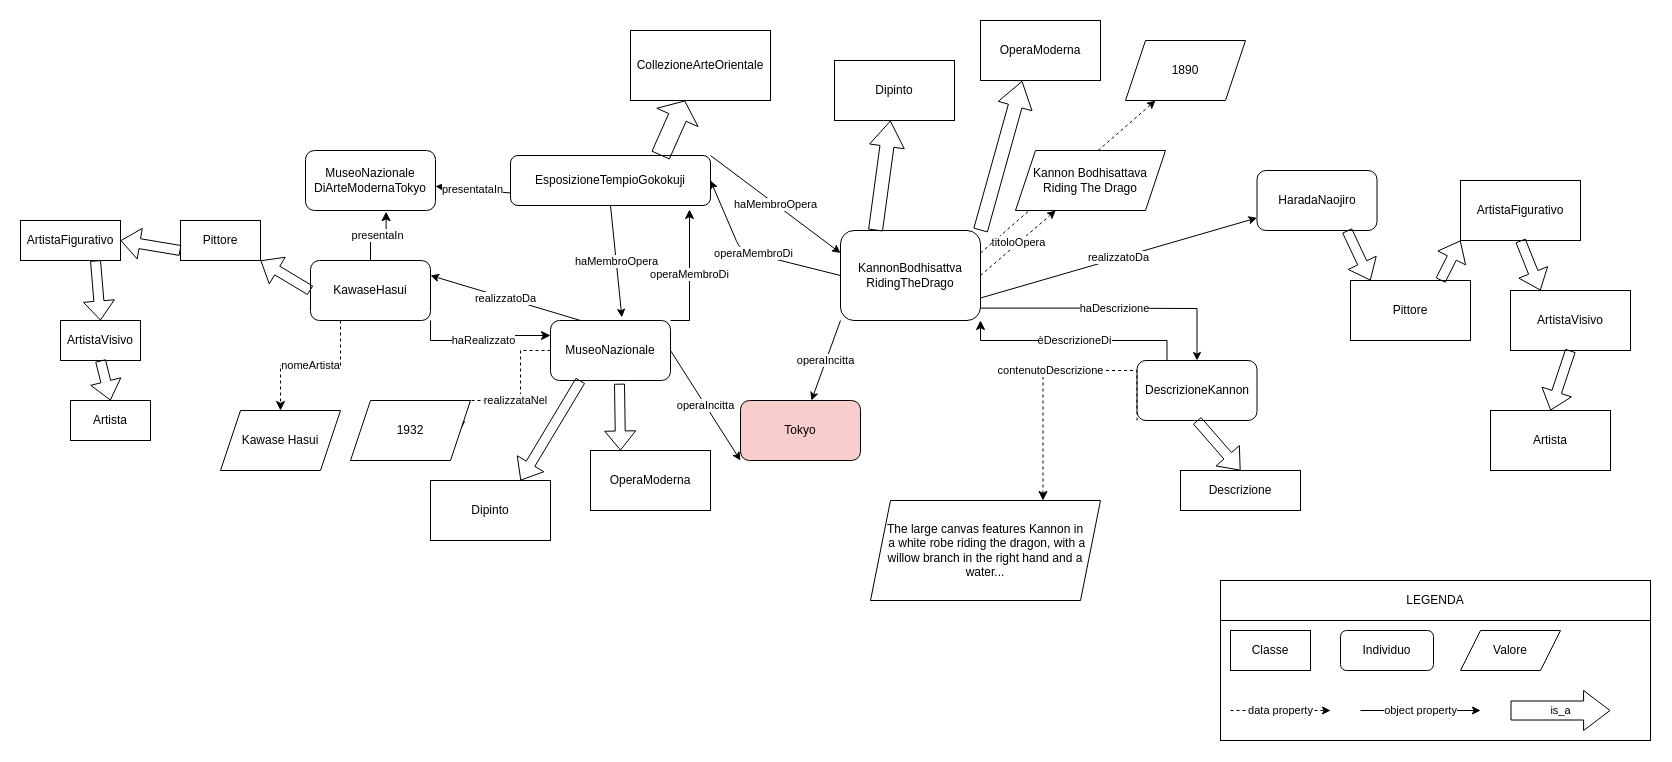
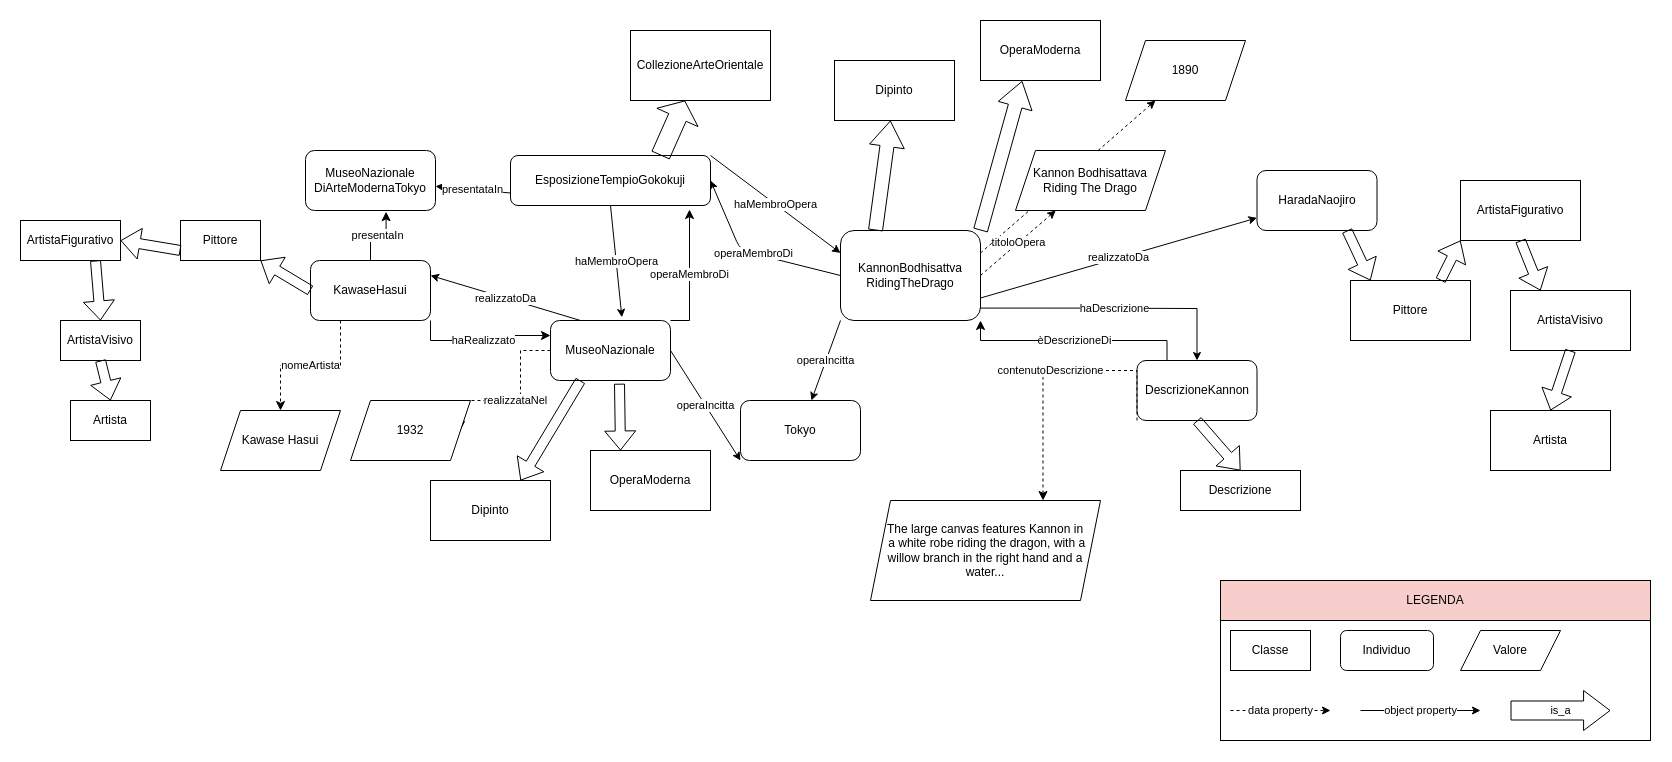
  <mxCell id="0" />
  <mxCell id="1" parent="0" />
  <mxCell id="2" value="haDescrizione" style="edgeStyle=orthogonalEdgeStyle;rounded=0;orthogonalLoop=1;jettySize=auto;html=1;exitX=0.996;exitY=0.862;exitDx=0;exitDy=0;exitPerimeter=0;" edge="1" parent="1" source="3" target="6"><mxGeometry relative="1" as="geometry"><Array as="points"><mxPoint x="1080" y="308" /><mxPoint x="1197" y="308" /></Array></mxGeometry></mxCell>
  <mxCell id="3" value="KannonBodhisattva&lt;br&gt;RidingTheDrago" style="rounded=1;whiteSpace=wrap;html=1;" vertex="1" parent="1"><mxGeometry x="840" y="230" width="140" height="90" as="geometry" /></mxCell>
  <mxCell id="4" value="" style="shape=flexArrow;endArrow=classic;html=1;width=14;endSize=8.2;exitX=0.25;exitY=0;exitDx=0;exitDy=0;" edge="1" parent="1" source="3" target="15"><mxGeometry width="50" height="50" relative="1" as="geometry"><mxPoint x="910" y="110" as="sourcePoint" /><mxPoint x="930" y="40" as="targetPoint" /><Array as="points" /></mxGeometry></mxCell>
  <mxCell id="5" value="èDescrizioneDi" style="edgeStyle=orthogonalEdgeStyle;rounded=0;orthogonalLoop=1;jettySize=auto;html=1;exitX=0.25;exitY=0;exitDx=0;exitDy=0;entryX=1;entryY=1;entryDx=0;entryDy=0;endSize=7;" edge="1" parent="1" source="6" target="3"><mxGeometry relative="1" as="geometry" /></mxCell>
  <mxCell id="6" value="DescrizioneKannon" style="rounded=1;whiteSpace=wrap;html=1;" vertex="1" parent="1"><mxGeometry x="1136.5" y="360" width="120" height="60" as="geometry" /></mxCell>
- <mxCell id="7" value="LEGENDA" style="rounded=0;whiteSpace=wrap;html=1;" vertex="1" parent="1"><mxGeometry x="1220" y="580" width="430" height="40" as="geometry" /></mxCell>
+ <mxCell id="7" value="LEGENDA" style="rounded=0;whiteSpace=wrap;html=1;fillColor=#f8cecc;" vertex="1" parent="1"><mxGeometry x="1220" y="580" width="430" height="40" as="geometry" /></mxCell>
  <mxCell id="8" value="" style="rounded=0;whiteSpace=wrap;html=1;" vertex="1" parent="1"><mxGeometry x="1220" y="620" width="430" height="120" as="geometry" /></mxCell>
  <mxCell id="9" value="Classe" style="rounded=0;whiteSpace=wrap;html=1;" vertex="1" parent="1"><mxGeometry x="1230" y="630" width="80" height="40" as="geometry" /></mxCell>
  <mxCell id="10" value="Individuo" style="rounded=1;whiteSpace=wrap;html=1;" vertex="1" parent="1"><mxGeometry x="1340" y="630" width="93" height="40" as="geometry" /></mxCell>
  <mxCell id="11" value="Valore" style="shape=parallelogram;perimeter=parallelogramPerimeter;whiteSpace=wrap;html=1;fixedSize=1;" vertex="1" parent="1"><mxGeometry x="1460" y="630" width="100" height="40" as="geometry" /></mxCell>
  <mxCell id="12" value="data property" style="endArrow=classic;html=1;dashed=1;" edge="1" parent="1"><mxGeometry width="50" height="50" relative="1" as="geometry"><mxPoint x="1230" y="710" as="sourcePoint" /><mxPoint x="1330" y="710" as="targetPoint" /></mxGeometry></mxCell>
  <mxCell id="13" value="object property" style="endArrow=classic;html=1;" edge="1" parent="1"><mxGeometry width="50" height="50" relative="1" as="geometry"><mxPoint x="1360" y="710" as="sourcePoint" /><mxPoint x="1480" y="710" as="targetPoint" /></mxGeometry></mxCell>
  <mxCell id="14" value="is_a" style="shape=flexArrow;endArrow=classic;html=1;width=19;endSize=8.47;" edge="1" parent="1"><mxGeometry width="50" height="50" relative="1" as="geometry"><mxPoint x="1510" y="710" as="sourcePoint" /><mxPoint x="1610" y="710" as="targetPoint" /></mxGeometry></mxCell>
  <mxCell id="15" value="Dipinto" style="rounded=0;whiteSpace=wrap;html=1;" vertex="1" parent="1"><mxGeometry x="834" y="60" width="120" height="60" as="geometry" /></mxCell>
  <mxCell id="16" value="OperaModerna" style="rounded=0;whiteSpace=wrap;html=1;" vertex="1" parent="1"><mxGeometry x="980" y="20" width="120" height="60" as="geometry" /></mxCell>
  <mxCell id="17" value="" style="shape=flexArrow;endArrow=classic;html=1;width=14;endSize=8.2;entryX=0.347;entryY=1.007;entryDx=0;entryDy=0;entryPerimeter=0;exitX=1;exitY=0;exitDx=0;exitDy=0;" edge="1" parent="1" source="3" target="16"><mxGeometry width="50" height="50" relative="1" as="geometry"><mxPoint x="1020" y="100" as="sourcePoint" /><mxPoint x="1015" y="30" as="targetPoint" /><Array as="points" /></mxGeometry></mxCell>
  <mxCell id="18" value="realizzatoDa" style="endArrow=classic;html=1;exitX=1;exitY=0.75;exitDx=0;exitDy=0;" edge="1" parent="1" source="3" target="19"><mxGeometry width="50" height="50" relative="1" as="geometry"><mxPoint x="1080" y="200" as="sourcePoint" /><mxPoint x="1150" y="220" as="targetPoint" /></mxGeometry></mxCell>
  <mxCell id="19" value="HaradaNaojiro" style="rounded=1;whiteSpace=wrap;html=1;" vertex="1" parent="1"><mxGeometry x="1256.5" y="170" width="120" height="60" as="geometry" /></mxCell>
  <mxCell id="20" value="operaIncitta" style="endArrow=classic;html=1;exitX=0;exitY=1;exitDx=0;exitDy=0;" edge="1" parent="1" source="3" target="21"><mxGeometry width="50" height="50" relative="1" as="geometry"><mxPoint x="1080" y="200" as="sourcePoint" /><mxPoint x="810" y="270" as="targetPoint" /></mxGeometry></mxCell>
- <mxCell id="21" value="Tokyo" style="rounded=1;whiteSpace=wrap;html=1;fillColor=#f8cecc;" vertex="1" parent="1"><mxGeometry x="740" y="400" width="120" height="60" as="geometry" /></mxCell>
+ <mxCell id="21" value="Tokyo" style="rounded=1;whiteSpace=wrap;html=1;" vertex="1" parent="1"><mxGeometry x="740" y="400" width="120" height="60" as="geometry" /></mxCell>
  <mxCell id="22" value="EsposizioneTempioGokokuji" style="rounded=1;whiteSpace=wrap;html=1;" vertex="1" parent="1"><mxGeometry x="510" y="155" width="200" height="50" as="geometry" /></mxCell>
  <mxCell id="23" value="operaMembroDi" style="endArrow=classic;html=1;exitX=0;exitY=0.5;exitDx=0;exitDy=0;entryX=1;entryY=0.5;entryDx=0;entryDy=0;" edge="1" parent="1" source="3" target="22"><mxGeometry width="50" height="50" relative="1" as="geometry"><mxPoint x="1080" y="270" as="sourcePoint" /><mxPoint x="1130" y="220" as="targetPoint" /><Array as="points"><mxPoint x="740" y="250" /></Array></mxGeometry></mxCell>
  <mxCell id="24" value="1890" style="shape=parallelogram;perimeter=parallelogramPerimeter;whiteSpace=wrap;html=1;fixedSize=1;" vertex="1" parent="1"><mxGeometry x="1125" y="40" width="120" height="60" as="geometry" /></mxCell>
  <mxCell id="25" value="realizzataNel" style="endArrow=classic;html=1;entryX=0.25;entryY=1;entryDx=0;entryDy=0;dashed=1;exitX=1;exitY=0.25;exitDx=0;exitDy=0;" edge="1" parent="1" source="3" target="24"><mxGeometry width="50" height="50" relative="1" as="geometry"><mxPoint x="1060" y="120" as="sourcePoint" /><mxPoint x="1110" y="70" as="targetPoint" /></mxGeometry></mxCell>
  <mxCell id="26" value="titoloOpera" style="endArrow=classic;html=1;dashed=1;exitX=1;exitY=0.5;exitDx=0;exitDy=0;" edge="1" parent="1" source="3" target="27"><mxGeometry width="50" height="50" relative="1" as="geometry"><mxPoint x="1140" y="140" as="sourcePoint" /><mxPoint x="1190" y="110" as="targetPoint" /></mxGeometry></mxCell>
  <mxCell id="27" value="Kannon Bodhisattava Riding The Drago" style="shape=parallelogram;perimeter=parallelogramPerimeter;whiteSpace=wrap;html=1;fixedSize=1;" vertex="1" parent="1"><mxGeometry x="1015" y="150" width="150" height="60" as="geometry" /></mxCell>
  <mxCell id="28" value="" style="shape=flexArrow;endArrow=classic;html=1;exitX=0.75;exitY=0;exitDx=0;exitDy=0;endWidth=25;endSize=5.67;width=19;" edge="1" parent="1" source="22" target="29"><mxGeometry width="50" height="50" relative="1" as="geometry"><mxPoint x="950" y="270" as="sourcePoint" /><mxPoint x="630" y="50" as="targetPoint" /></mxGeometry></mxCell>
  <mxCell id="29" value="CollezioneArteOrientale" style="rounded=0;whiteSpace=wrap;html=1;" vertex="1" parent="1"><mxGeometry x="630" y="30" width="140" height="70" as="geometry" /></mxCell>
  <mxCell id="30" value="haMembroOpera" style="endArrow=classic;html=1;entryX=0;entryY=0.25;entryDx=0;entryDy=0;exitX=1;exitY=0;exitDx=0;exitDy=0;" edge="1" parent="1" source="22" target="3"><mxGeometry width="50" height="50" relative="1" as="geometry"><mxPoint x="730" y="140" as="sourcePoint" /><mxPoint x="780" y="90" as="targetPoint" /></mxGeometry></mxCell>
  <mxCell id="31" value="presentataIn" style="endArrow=classic;html=1;exitX=0;exitY=0.75;exitDx=0;exitDy=0;" edge="1" parent="1" source="22" target="32"><mxGeometry width="50" height="50" relative="1" as="geometry"><mxPoint x="950" y="260" as="sourcePoint" /><mxPoint x="530" y="240" as="targetPoint" /></mxGeometry></mxCell>
  <mxCell id="32" value="MuseoNazionale&lt;br&gt;DiArteModernaTokyo" style="rounded=1;whiteSpace=wrap;html=1;" vertex="1" parent="1"><mxGeometry x="305" y="150" width="130" height="60" as="geometry" /></mxCell>
  <mxCell id="33" value="operaMembroDi" style="edgeStyle=orthogonalEdgeStyle;rounded=0;orthogonalLoop=1;jettySize=auto;html=1;exitX=1;exitY=0;exitDx=0;exitDy=0;endSize=7;" edge="1" parent="1" source="35"><mxGeometry relative="1" as="geometry"><mxPoint x="689" y="209" as="targetPoint" /><Array as="points"><mxPoint x="689" y="320" /></Array></mxGeometry></mxCell>
  <mxCell id="34" value="realizzataNel" style="edgeStyle=orthogonalEdgeStyle;rounded=0;orthogonalLoop=1;jettySize=auto;html=1;exitX=0;exitY=0.5;exitDx=0;exitDy=0;entryX=1;entryY=0.5;entryDx=0;entryDy=0;endSize=7;dashed=1;" edge="1" parent="1" source="35" target="47"><mxGeometry relative="1" as="geometry"><Array as="points"><mxPoint x="520" y="350" /><mxPoint x="520" y="400" /></Array></mxGeometry></mxCell>
  <mxCell id="35" value="MuseoNazionale" style="rounded=1;whiteSpace=wrap;html=1;" vertex="1" parent="1"><mxGeometry x="550" y="320" width="120" height="60" as="geometry" /></mxCell>
  <mxCell id="36" value="Dipinto" style="rounded=0;whiteSpace=wrap;html=1;" vertex="1" parent="1"><mxGeometry x="430" y="480" width="120" height="60" as="geometry" /></mxCell>
  <mxCell id="37" value="OperaModerna" style="rounded=0;whiteSpace=wrap;html=1;" vertex="1" parent="1"><mxGeometry x="590" y="450" width="120" height="60" as="geometry" /></mxCell>
  <mxCell id="38" value="" style="shape=flexArrow;endArrow=classic;html=1;exitX=0.25;exitY=1;exitDx=0;exitDy=0;entryX=0.75;entryY=0;entryDx=0;entryDy=0;" edge="1" parent="1" source="35" target="36"><mxGeometry width="50" height="50" relative="1" as="geometry"><mxPoint x="420" y="50" as="sourcePoint" /><mxPoint x="470" y="0" as="targetPoint" /></mxGeometry></mxCell>
  <mxCell id="39" value="" style="shape=flexArrow;endArrow=classic;html=1;exitX=0.575;exitY=1.053;exitDx=0;exitDy=0;exitPerimeter=0;" edge="1" parent="1" source="35"><mxGeometry width="50" height="50" relative="1" as="geometry"><mxPoint x="565" y="30" as="sourcePoint" /><mxPoint x="620" y="450" as="targetPoint" /></mxGeometry></mxCell>
  <mxCell id="40" value="haMembroOpera" style="endArrow=classic;html=1;exitX=0.5;exitY=1;exitDx=0;exitDy=0;entryX=0.595;entryY=-0.053;entryDx=0;entryDy=0;entryPerimeter=0;" edge="1" parent="1" source="22" target="35"><mxGeometry width="50" height="50" relative="1" as="geometry"><mxPoint x="880" y="330" as="sourcePoint" /><mxPoint x="930" y="280" as="targetPoint" /></mxGeometry></mxCell>
  <mxCell id="41" value="operaIncitta" style="endArrow=classic;html=1;exitX=1;exitY=0.5;exitDx=0;exitDy=0;entryX=0;entryY=1;entryDx=0;entryDy=0;" edge="1" parent="1" source="35" target="21"><mxGeometry width="50" height="50" relative="1" as="geometry"><mxPoint x="880" y="330" as="sourcePoint" /><mxPoint x="930" y="280" as="targetPoint" /></mxGeometry></mxCell>
  <mxCell id="42" value="haRealizzato" style="edgeStyle=orthogonalEdgeStyle;rounded=0;orthogonalLoop=1;jettySize=auto;html=1;exitX=1;exitY=1;exitDx=0;exitDy=0;entryX=0;entryY=0.25;entryDx=0;entryDy=0;endSize=7;" edge="1" parent="1" source="45" target="35"><mxGeometry relative="1" as="geometry" /></mxCell>
  <mxCell id="43" value="presentaIn" style="edgeStyle=orthogonalEdgeStyle;rounded=0;orthogonalLoop=1;jettySize=auto;html=1;exitX=0.5;exitY=0;exitDx=0;exitDy=0;entryX=0.62;entryY=1.02;entryDx=0;entryDy=0;entryPerimeter=0;endSize=7;" edge="1" parent="1" source="45" target="32"><mxGeometry relative="1" as="geometry" /></mxCell>
  <mxCell id="44" value="nomeArtista" style="edgeStyle=orthogonalEdgeStyle;rounded=0;orthogonalLoop=1;jettySize=auto;html=1;exitX=0.25;exitY=1;exitDx=0;exitDy=0;entryX=0.5;entryY=0;entryDx=0;entryDy=0;endSize=7;dashed=1;" edge="1" parent="1" source="45" target="48"><mxGeometry relative="1" as="geometry" /></mxCell>
  <mxCell id="45" value="KawaseHasui" style="rounded=1;whiteSpace=wrap;html=1;" vertex="1" parent="1"><mxGeometry x="310" y="260" width="120" height="60" as="geometry" /></mxCell>
  <mxCell id="46" value="realizzatoDa" style="endArrow=classic;html=1;exitX=0.25;exitY=0;exitDx=0;exitDy=0;entryX=1;entryY=0.25;entryDx=0;entryDy=0;" edge="1" parent="1" source="35" target="45"><mxGeometry width="50" height="50" relative="1" as="geometry"><mxPoint x="850" y="310" as="sourcePoint" /><mxPoint x="460" y="260" as="targetPoint" /></mxGeometry></mxCell>
  <mxCell id="47" value="1932" style="shape=parallelogram;perimeter=parallelogramPerimeter;whiteSpace=wrap;html=1;fixedSize=1;" vertex="1" parent="1"><mxGeometry x="350" y="400" width="120" height="60" as="geometry" /></mxCell>
  <mxCell id="48" value="&lt;span&gt;Kawase Hasui&lt;/span&gt;" style="shape=parallelogram;perimeter=parallelogramPerimeter;whiteSpace=wrap;html=1;fixedSize=1;" vertex="1" parent="1"><mxGeometry x="220" y="410" width="120" height="60" as="geometry" /></mxCell>
  <mxCell id="49" value="Artista" style="rounded=0;whiteSpace=wrap;html=1;" vertex="1" parent="1"><mxGeometry x="70" y="400" width="80" height="40" as="geometry" /></mxCell>
  <mxCell id="50" value="ArtistaFigurativo" style="rounded=0;whiteSpace=wrap;html=1;" vertex="1" parent="1"><mxGeometry x="20" y="220" width="100" height="40" as="geometry" /></mxCell>
  <mxCell id="51" value="ArtistaVisivo" style="rounded=0;whiteSpace=wrap;html=1;" vertex="1" parent="1"><mxGeometry x="60" y="320" width="80" height="40" as="geometry" /></mxCell>
  <mxCell id="52" value="Pittore" style="rounded=0;whiteSpace=wrap;html=1;" vertex="1" parent="1"><mxGeometry x="180" y="220" width="80" height="40" as="geometry" /></mxCell>
  <mxCell id="53" value="contenutoDescrizione" style="edgeStyle=orthogonalEdgeStyle;rounded=0;orthogonalLoop=1;jettySize=auto;html=1;exitX=0;exitY=1;exitDx=0;exitDy=0;entryX=0.75;entryY=0;entryDx=0;entryDy=0;endSize=7;dashed=1;" edge="1" parent="1" source="6" target="56"><mxGeometry relative="1" as="geometry"><Array as="points"><mxPoint x="1110" y="370" /><mxPoint x="1022" y="370" /></Array></mxGeometry></mxCell>
  <mxCell id="54" value="Descrizione" style="rounded=0;whiteSpace=wrap;html=1;" vertex="1" parent="1"><mxGeometry x="1180" y="470" width="120" height="40" as="geometry" /></mxCell>
  <mxCell id="55" value="" style="shape=flexArrow;endArrow=classic;html=1;exitX=0.5;exitY=1;exitDx=0;exitDy=0;entryX=0.5;entryY=0;entryDx=0;entryDy=0;" edge="1" parent="1" source="6" target="54"><mxGeometry width="50" height="50" relative="1" as="geometry"><mxPoint x="1050" y="400" as="sourcePoint" /><mxPoint x="1100" y="350" as="targetPoint" /></mxGeometry></mxCell>
  <mxCell id="56" value="The large canvas features Kannon in&lt;br&gt;&amp;nbsp;a white robe riding the dragon, with a willow branch in the right hand and a water..." style="shape=parallelogram;perimeter=parallelogramPerimeter;whiteSpace=wrap;html=1;fixedSize=1;" vertex="1" parent="1"><mxGeometry x="870" y="500" width="230" height="100" as="geometry" /></mxCell>
  <mxCell id="57" value="Artista" style="rounded=0;whiteSpace=wrap;html=1;" vertex="1" parent="1"><mxGeometry x="1490" y="410" width="120" height="60" as="geometry" /></mxCell>
  <mxCell id="58" value="Pittore" style="rounded=0;whiteSpace=wrap;html=1;" vertex="1" parent="1"><mxGeometry x="1350" y="280" width="120" height="60" as="geometry" /></mxCell>
  <mxCell id="59" value="ArtistaVisivo" style="rounded=0;whiteSpace=wrap;html=1;" vertex="1" parent="1"><mxGeometry x="1510" y="290" width="120" height="60" as="geometry" /></mxCell>
  <mxCell id="60" value="ArtistaFigurativo" style="rounded=0;whiteSpace=wrap;html=1;" vertex="1" parent="1"><mxGeometry x="1460" y="180" width="120" height="60" as="geometry" /></mxCell>
  <mxCell id="61" value="" style="shape=flexArrow;endArrow=classic;html=1;entryX=1;entryY=1;entryDx=0;entryDy=0;exitX=0;exitY=0.5;exitDx=0;exitDy=0;" edge="1" parent="1" source="45" target="52"><mxGeometry width="50" height="50" relative="1" as="geometry"><mxPoint x="100" y="380" as="sourcePoint" /><mxPoint x="150" y="330" as="targetPoint" /></mxGeometry></mxCell>
  <mxCell id="62" value="" style="shape=flexArrow;endArrow=classic;html=1;entryX=1;entryY=0.5;entryDx=0;entryDy=0;exitX=0;exitY=0.75;exitDx=0;exitDy=0;" edge="1" parent="1" source="52" target="50"><mxGeometry width="50" height="50" relative="1" as="geometry"><mxPoint x="30" y="360" as="sourcePoint" /><mxPoint x="80" y="310" as="targetPoint" /></mxGeometry></mxCell>
  <mxCell id="63" value="" style="shape=flexArrow;endArrow=classic;html=1;exitX=0.75;exitY=1;exitDx=0;exitDy=0;entryX=0.5;entryY=0;entryDx=0;entryDy=0;" edge="1" parent="1" source="50" target="51"><mxGeometry width="50" height="50" relative="1" as="geometry"><mxPoint x="-10" y="380" as="sourcePoint" /><mxPoint x="40" y="330" as="targetPoint" /></mxGeometry></mxCell>
  <mxCell id="64" value="" style="shape=flexArrow;endArrow=classic;html=1;exitX=0.5;exitY=1;exitDx=0;exitDy=0;entryX=0.5;entryY=0;entryDx=0;entryDy=0;" edge="1" parent="1" source="51" target="49"><mxGeometry width="50" height="50" relative="1" as="geometry"><mxPoint x="-40" y="430" as="sourcePoint" /><mxPoint x="10" y="380" as="targetPoint" /></mxGeometry></mxCell>
  <mxCell id="65" value="" style="shape=flexArrow;endArrow=classic;html=1;exitX=0.75;exitY=1;exitDx=0;exitDy=0;" edge="1" parent="1" source="19"><mxGeometry width="50" height="50" relative="1" as="geometry"><mxPoint x="1430" y="250" as="sourcePoint" /><mxPoint x="1370" y="280" as="targetPoint" /></mxGeometry></mxCell>
  <mxCell id="66" value="" style="shape=flexArrow;endArrow=classic;html=1;exitX=0.75;exitY=0;exitDx=0;exitDy=0;entryX=0;entryY=1;entryDx=0;entryDy=0;" edge="1" parent="1" source="58" target="60"><mxGeometry width="50" height="50" relative="1" as="geometry"><mxPoint x="1450" y="40" as="sourcePoint" /><mxPoint x="1500" as="targetPoint" y="-10" /></mxGeometry></mxCell>
  <mxCell id="67" value="" style="shape=flexArrow;endArrow=classic;html=1;exitX=0.5;exitY=1;exitDx=0;exitDy=0;entryX=0.25;entryY=0;entryDx=0;entryDy=0;" edge="1" parent="1" source="60" target="59"><mxGeometry width="50" height="50" relative="1" as="geometry"><mxPoint x="1500" y="240" as="sourcePoint" /><mxPoint x="1550" y="190" as="targetPoint" /></mxGeometry></mxCell>
  <mxCell id="68" value="" style="shape=flexArrow;endArrow=classic;html=1;exitX=0.5;exitY=1;exitDx=0;exitDy=0;entryX=0.5;entryY=0;entryDx=0;entryDy=0;" edge="1" parent="1" source="59" target="57"><mxGeometry width="50" height="50" relative="1" as="geometry"><mxPoint x="1520" y="270" as="sourcePoint" /><mxPoint x="1570" y="220" as="targetPoint" /></mxGeometry></mxCell>
